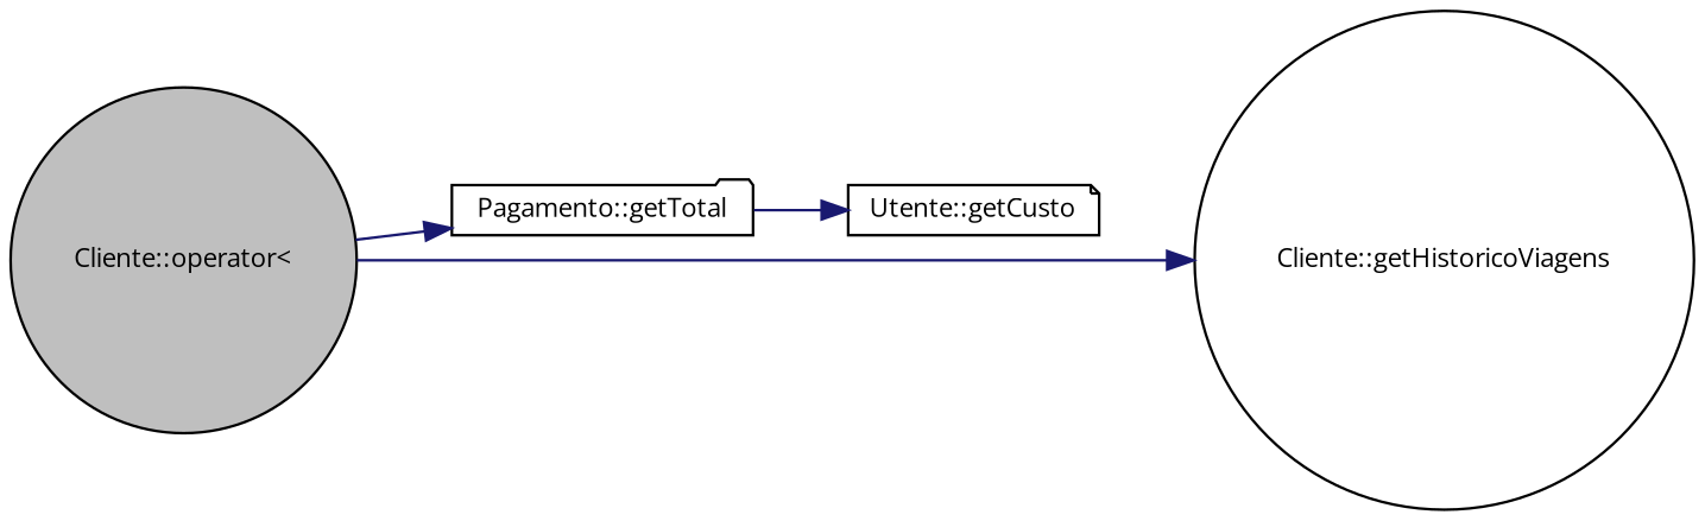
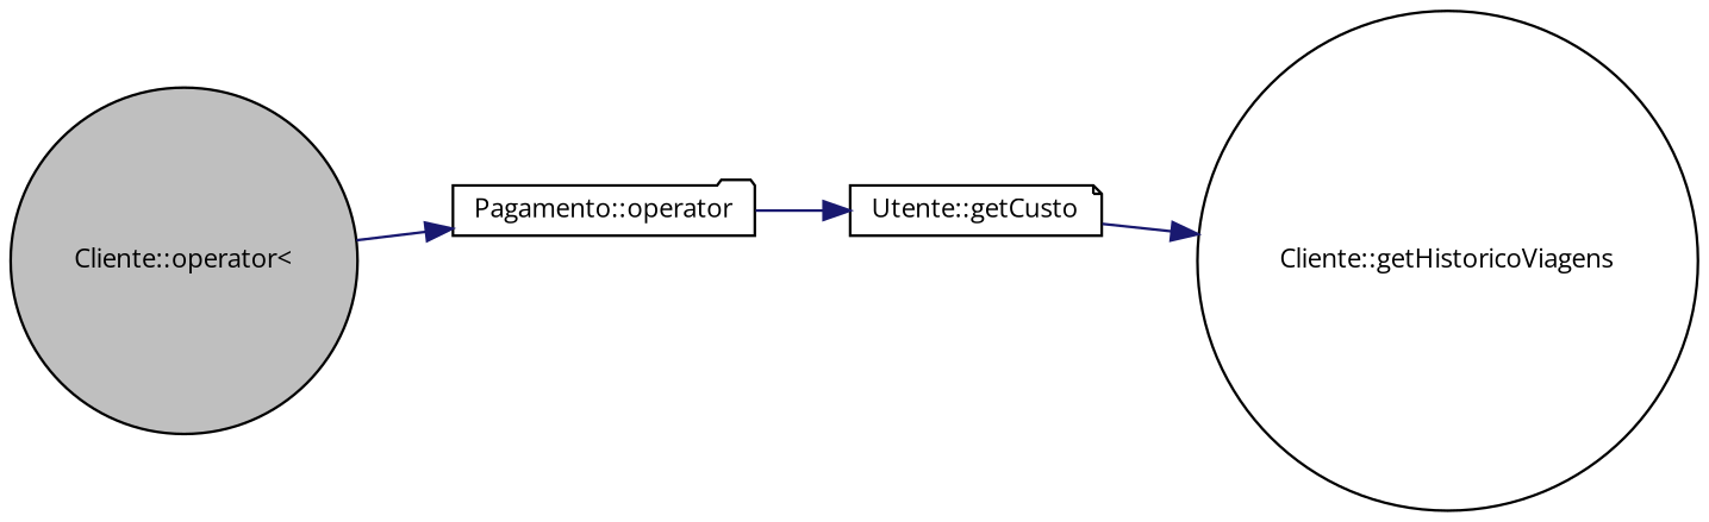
  digraph {
    fontname="Open Sans"
    rankdir=LR
    node [color=black fillcolor=white fontname="Open Sans" fontsize=10 shape=circle style=filled]
    edge [color=midnightblue fontname="Open Sans" fontsize=10 labelfontname=Helvetica labelfontsize=10 style=solid]
    n1 [fillcolor=grey75 fontcolor=black height=0.2 label="Cliente::operator\<" width=0.4]
-   n2 [height=0.2 label="Pagamento::getTotal" shape=folder width=0.4]
+   n2 [height=0.2 label="Pagamento::operator" shape=folder width=0.4]
    n3 [height=0.2 label="Cliente::getHistoricoViagens" width=0.4]
    n4 [height=0.2 label="Utente::getCusto" shape=note width=0.4]
    n1 -> n2
-   n1 -> n3
+   n4 -> n3
    n2 -> n4
  }
